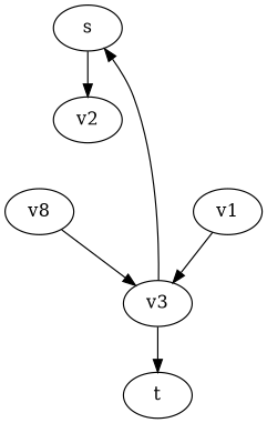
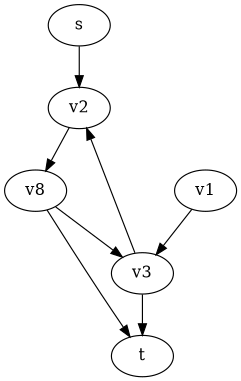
  digraph {
    s
    v2
    v1
    v3
    n5 [label=v8]
    t
    s -> v2 [weight=13]
+   v2 -> n5 [weight=14]
    v1 -> v3 [weight=12]
-   v3 -> s [weight=9]
+   v3 -> v2 [weight=9]
    v3 -> t [weight=20]
    n5 -> v3 [weight=7]
+   n5 -> t [weight=4]
  }
